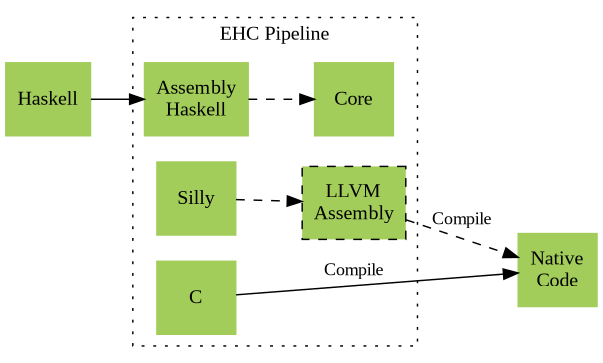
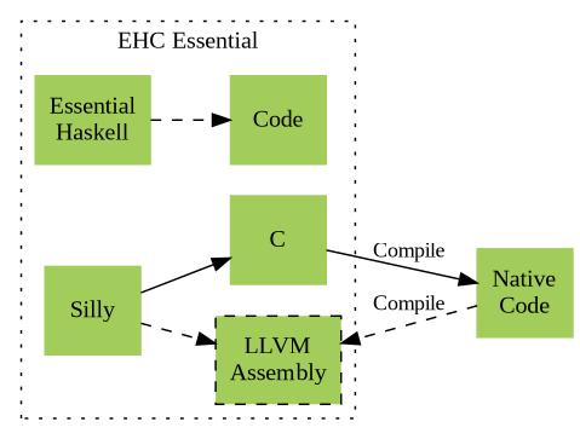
  digraph {
    fontname="Liberation Serif"
    rankdir=LR
    node [color=darkolivegreen3 fontname="Liberation Serif" shape=box style=filled]
    edge [fontname="Liberation Serif" fontsize=12.0]
-   n1 [height=0.7 label="Assembly\nHaskell"]
-   Core [height=0.7]
+   n1 [height=0.7 label="Essential\nHaskell"]
+   Core [height=0.7 label=Code]
    Silly [height=0.7]
    n4 [color=black fillcolor=darkolivegreen3 height=0.7 label="LLVM\nAssembly" style="filled, dashed"]
    C [height=0.7]
    n6 [height=0.7 label="Native\nCode"]
-   Haskell [height=0.7]
    subgraph cluster_1 {
      color="#000000"
-     label="EHC Pipeline"
+     label="EHC Essential"
      style=dotted
      n1
      Core
      Silly
      n4
      C
    }
    n1 -> Core [style=dashed]
    Silly -> n4 [style=dashed]
-   n4 -> n6 [label=Compile style=dashed]
+   Silly -> C
+   n6 -> n4 [label=Compile style=dashed]
    C -> n6 [label=Compile]
-   Haskell -> n1
  }
